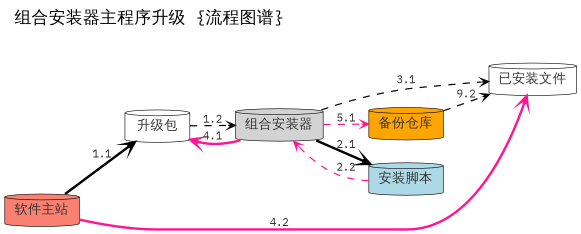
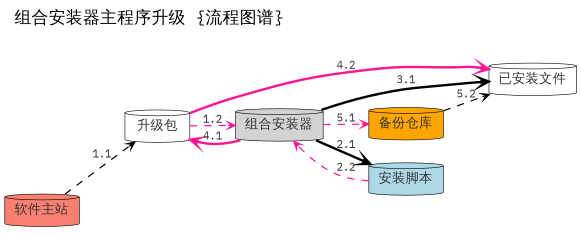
  digraph {
    fontname="IBM Plex Mono"
    fontsize=14.0
    label="组合安装器主程序升级 {流程图谱}"
    labeljust=l
    labelloc=t
    rankdir=LR
    ranksep=0.3
    node [fillcolor=white fontcolor="#333333" fontname="IBM Plex Mono" fontsize=11.0 shape=cylinder style="filled,setlinewidth(0.5)"]
    edge [arrowhead=vee arrowsize=0.6 arrowtail=none color=deeppink fontcolor="#333333" fontname="IBM Plex Mono" fontsize=9.0 style=dashed]
    n1 [height=0.3 label="升级包"]
    n2 [height=0.3 label="已安装文件"]
    n3 [fillcolor=lightgrey height=0.3 label="组合安装器"]
    n4 [fillcolor=orange height=0.3 label="备份仓库"]
    n5 [fillcolor=lightblue height=0.3 label="安装脚本"]
    n6 [fillcolor=salmon height=0.3 label="软件主站"]
    subgraph sub_1 {
      label="用户本地"
      n1
      n2
      n3
      n4
      n5
    }
-   n6 -> n2 [label=4.2 style=bold]
-   n1 -> n3 [color=black label=1.2]
+   n1 -> n2 [label=4.2 style=bold]
+   n1 -> n3 [label=1.2]
    n3 -> n1 [label=4.1 style=bold]
-   n3 -> n2 [color=black label=3.1]
+   n3 -> n2 [color=black label=3.1 style=bold]
    n3 -> n4 [label=5.1]
    n3 -> n5 [color=black label=2.1 style=bold]
-   n4 -> n2 [color=black label=9.2]
+   n4 -> n2 [color=black label=5.2]
    n5 -> n3 [label=2.2]
-   n6 -> n1 [color=black label=1.1 style=bold]
+   n6 -> n1 [color=black label=1.1]
  }
